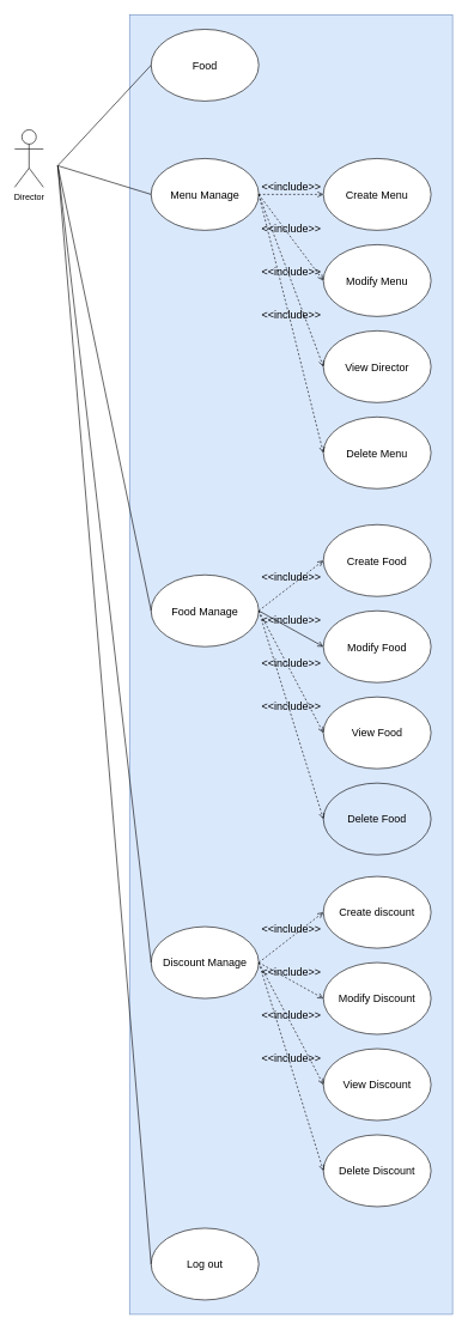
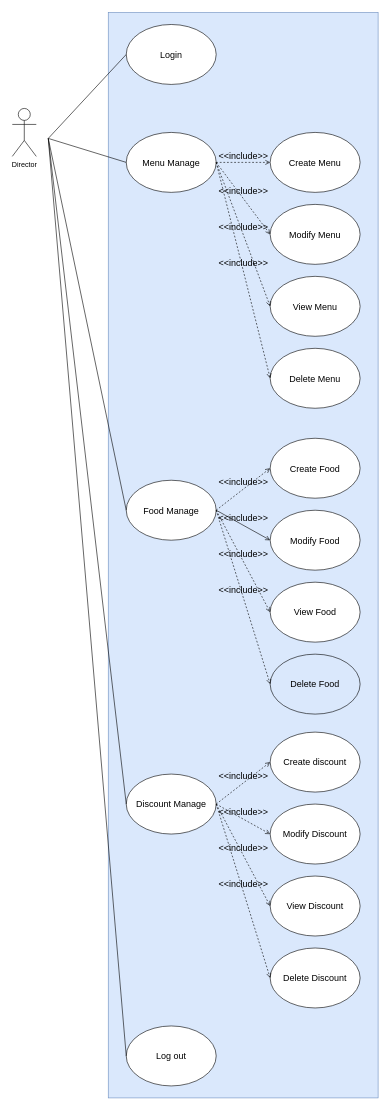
  <mxCell id="0" />
  <mxCell id="1" parent="0" />
  <mxCell id="2" value="" style="rounded=0;whiteSpace=wrap;html=1;fontSize=15;fillColor=#dae8fc;strokeColor=#6c8ebf;" vertex="1" parent="1"><mxGeometry x="180" y="20" width="450" height="1810" as="geometry" /></mxCell>
  <mxCell id="3" value="Director" style="shape=umlActor;verticalLabelPosition=bottom;verticalAlign=top;html=1;" vertex="1" parent="1"><mxGeometry x="20" y="180" width="40" height="80" as="geometry" /></mxCell>
- <mxCell id="4" value="Food" style="ellipse;whiteSpace=wrap;html=1;fontSize=15;" vertex="1" parent="1"><mxGeometry x="210" y="40" width="150" height="100" as="geometry" /></mxCell>
+ <mxCell id="4" value="Login" style="ellipse;whiteSpace=wrap;html=1;fontSize=15;" vertex="1" parent="1"><mxGeometry x="210" y="40" width="150" height="100" as="geometry" /></mxCell>
  <mxCell id="5" value="Menu Manage" style="ellipse;whiteSpace=wrap;html=1;fontSize=15;" vertex="1" parent="1"><mxGeometry x="210" y="220" width="150" height="100" as="geometry" /></mxCell>
  <mxCell id="6" value="Create Menu" style="ellipse;whiteSpace=wrap;html=1;fontSize=15;" vertex="1" parent="1"><mxGeometry x="450" y="220" width="150" height="100" as="geometry" /></mxCell>
  <mxCell id="7" value="Modify Menu" style="ellipse;whiteSpace=wrap;html=1;fontSize=15;" vertex="1" parent="1"><mxGeometry x="450" y="340" width="150" height="100" as="geometry" /></mxCell>
- <mxCell id="8" value="View Director" style="ellipse;whiteSpace=wrap;html=1;fontSize=15;" vertex="1" parent="1"><mxGeometry x="450" y="460" width="150" height="100" as="geometry" /></mxCell>
+ <mxCell id="8" value="View Menu" style="ellipse;whiteSpace=wrap;html=1;fontSize=15;" vertex="1" parent="1"><mxGeometry x="450" y="460" width="150" height="100" as="geometry" /></mxCell>
  <mxCell id="9" value="Delete Menu" style="ellipse;whiteSpace=wrap;html=1;fontSize=15;" vertex="1" parent="1"><mxGeometry x="450" y="580" width="150" height="100" as="geometry" /></mxCell>
  <mxCell id="10" value="Food Manage" style="ellipse;whiteSpace=wrap;html=1;fontSize=15;" vertex="1" parent="1"><mxGeometry x="210" y="800" width="150" height="100" as="geometry" /></mxCell>
  <mxCell id="11" value="Create Food" style="ellipse;whiteSpace=wrap;html=1;fontSize=15;" vertex="1" parent="1"><mxGeometry x="450" y="730" width="150" height="100" as="geometry" /></mxCell>
  <mxCell id="12" value="Modify Food" style="ellipse;whiteSpace=wrap;html=1;fontSize=15;" vertex="1" parent="1"><mxGeometry x="450" y="850" width="150" height="100" as="geometry" /></mxCell>
  <mxCell id="13" value="View Food" style="ellipse;whiteSpace=wrap;html=1;fontSize=15;" vertex="1" parent="1"><mxGeometry x="450" y="970" width="150" height="100" as="geometry" /></mxCell>
  <mxCell id="14" value="Delete Food" style="ellipse;whiteSpace=wrap;html=1;fontSize=15;fillColor=#dae8fc;" vertex="1" parent="1"><mxGeometry x="450" y="1090" width="150" height="100" as="geometry" /></mxCell>
  <mxCell id="15" value="Discount Manage" style="ellipse;whiteSpace=wrap;html=1;fontSize=15;" vertex="1" parent="1"><mxGeometry x="210" y="1290" width="150" height="100" as="geometry" /></mxCell>
  <mxCell id="16" value="Create discount" style="ellipse;whiteSpace=wrap;html=1;fontSize=15;" vertex="1" parent="1"><mxGeometry x="450" y="1220" width="150" height="100" as="geometry" /></mxCell>
  <mxCell id="17" value="Modify Discount" style="ellipse;whiteSpace=wrap;html=1;fontSize=15;" vertex="1" parent="1"><mxGeometry x="450" y="1340" width="150" height="100" as="geometry" /></mxCell>
  <mxCell id="18" value="View Discount" style="ellipse;whiteSpace=wrap;html=1;fontSize=15;" vertex="1" parent="1"><mxGeometry x="450" y="1460" width="150" height="100" as="geometry" /></mxCell>
  <mxCell id="19" value="Delete Discount" style="ellipse;whiteSpace=wrap;html=1;fontSize=15;" vertex="1" parent="1"><mxGeometry x="450" y="1580" width="150" height="100" as="geometry" /></mxCell>
  <mxCell id="20" value="&amp;lt;&amp;lt;include&amp;gt;&amp;gt;" style="html=1;verticalAlign=bottom;labelBackgroundColor=none;endArrow=open;endFill=0;dashed=1;fontSize=15;entryX=0;entryY=0.5;entryDx=0;entryDy=0;exitX=1;exitY=0.5;exitDx=0;exitDy=0;" edge="1" parent="1" source="15" target="19"><mxGeometry width="160" relative="1" as="geometry"><mxPoint x="200" y="1630" as="sourcePoint" /><mxPoint x="360" y="1630" as="targetPoint" /></mxGeometry></mxCell>
  <mxCell id="21" value="&amp;lt;&amp;lt;include&amp;gt;&amp;gt;" style="html=1;verticalAlign=bottom;labelBackgroundColor=none;endArrow=open;endFill=0;dashed=1;fontSize=15;entryX=0;entryY=0.5;entryDx=0;entryDy=0;exitX=1;exitY=0.5;exitDx=0;exitDy=0;" edge="1" parent="1" source="15" target="18"><mxGeometry width="160" relative="1" as="geometry"><mxPoint x="370" y="1350" as="sourcePoint" /><mxPoint x="460" y="1640" as="targetPoint" /></mxGeometry></mxCell>
  <mxCell id="22" value="&amp;lt;&amp;lt;include&amp;gt;&amp;gt;" style="html=1;verticalAlign=bottom;labelBackgroundColor=none;endArrow=open;endFill=0;dashed=1;fontSize=15;entryX=0;entryY=0.5;entryDx=0;entryDy=0;exitX=1;exitY=0.5;exitDx=0;exitDy=0;" edge="1" parent="1" source="15" target="17"><mxGeometry width="160" relative="1" as="geometry"><mxPoint x="370" y="1350" as="sourcePoint" /><mxPoint x="460" y="1520" as="targetPoint" /></mxGeometry></mxCell>
  <mxCell id="23" value="&amp;lt;&amp;lt;include&amp;gt;&amp;gt;" style="html=1;verticalAlign=bottom;labelBackgroundColor=none;endArrow=open;endFill=0;dashed=1;fontSize=15;entryX=0;entryY=0.5;entryDx=0;entryDy=0;exitX=1;exitY=0.5;exitDx=0;exitDy=0;" edge="1" parent="1" source="15" target="16"><mxGeometry width="160" relative="1" as="geometry"><mxPoint x="370" y="1350" as="sourcePoint" /><mxPoint x="460" y="1400" as="targetPoint" /></mxGeometry></mxCell>
  <mxCell id="24" value="&amp;lt;&amp;lt;include&amp;gt;&amp;gt;" style="html=1;verticalAlign=bottom;labelBackgroundColor=none;endArrow=open;endFill=0;dashed=1;fontSize=15;entryX=0;entryY=0.5;entryDx=0;entryDy=0;exitX=1;exitY=0.5;exitDx=0;exitDy=0;" edge="1" parent="1" source="10" target="14"><mxGeometry width="160" relative="1" as="geometry"><mxPoint x="370" y="1350" as="sourcePoint" /><mxPoint x="460" y="1280" as="targetPoint" /></mxGeometry></mxCell>
  <mxCell id="25" value="&amp;lt;&amp;lt;include&amp;gt;&amp;gt;" style="html=1;verticalAlign=bottom;labelBackgroundColor=none;endArrow=open;endFill=0;dashed=1;fontSize=15;exitX=1;exitY=0.5;exitDx=0;exitDy=0;" edge="1" parent="1" source="10"><mxGeometry width="160" relative="1" as="geometry"><mxPoint x="370" y="860" as="sourcePoint" /><mxPoint x="450" y="1020" as="targetPoint" /></mxGeometry></mxCell>
  <mxCell id="26" value="&amp;lt;&amp;lt;include&amp;gt;&amp;gt;" style="html=1;verticalAlign=bottom;labelBackgroundColor=none;endArrow=open;endFill=0;dashed=0;fontSize=15;exitX=1;exitY=0.5;exitDx=0;exitDy=0;entryX=0;entryY=0.5;entryDx=0;entryDy=0;" edge="1" parent="1" source="10" target="12"><mxGeometry width="160" relative="1" as="geometry"><mxPoint x="370" y="860" as="sourcePoint" /><mxPoint x="460" y="1030" as="targetPoint" /></mxGeometry></mxCell>
  <mxCell id="27" value="&amp;lt;&amp;lt;include&amp;gt;&amp;gt;" style="html=1;verticalAlign=bottom;labelBackgroundColor=none;endArrow=open;endFill=0;dashed=1;fontSize=15;exitX=1;exitY=0.5;exitDx=0;exitDy=0;entryX=0;entryY=0.5;entryDx=0;entryDy=0;" edge="1" parent="1" source="10" target="11"><mxGeometry width="160" relative="1" as="geometry"><mxPoint x="370" y="860" as="sourcePoint" /><mxPoint x="460" y="910" as="targetPoint" /></mxGeometry></mxCell>
  <mxCell id="28" value="&amp;lt;&amp;lt;include&amp;gt;&amp;gt;" style="html=1;verticalAlign=bottom;labelBackgroundColor=none;endArrow=open;endFill=0;dashed=1;fontSize=15;exitX=1;exitY=0.5;exitDx=0;exitDy=0;entryX=0;entryY=0.5;entryDx=0;entryDy=0;" edge="1" parent="1" source="5" target="9"><mxGeometry width="160" relative="1" as="geometry"><mxPoint x="370" y="860" as="sourcePoint" /><mxPoint x="460" y="790" as="targetPoint" /></mxGeometry></mxCell>
  <mxCell id="29" value="&amp;lt;&amp;lt;include&amp;gt;&amp;gt;" style="html=1;verticalAlign=bottom;labelBackgroundColor=none;endArrow=open;endFill=0;dashed=1;fontSize=15;exitX=1;exitY=0.5;exitDx=0;exitDy=0;entryX=0;entryY=0.5;entryDx=0;entryDy=0;" edge="1" parent="1" source="5" target="8"><mxGeometry width="160" relative="1" as="geometry"><mxPoint x="370" y="280" as="sourcePoint" /><mxPoint x="460" y="640" as="targetPoint" /></mxGeometry></mxCell>
  <mxCell id="30" value="&amp;lt;&amp;lt;include&amp;gt;&amp;gt;" style="html=1;verticalAlign=bottom;labelBackgroundColor=none;endArrow=open;endFill=0;dashed=1;fontSize=15;exitX=1;exitY=0.5;exitDx=0;exitDy=0;entryX=0;entryY=0.5;entryDx=0;entryDy=0;" edge="1" parent="1" source="5" target="7"><mxGeometry width="160" relative="1" as="geometry"><mxPoint x="370" y="280" as="sourcePoint" /><mxPoint x="460" y="520" as="targetPoint" /></mxGeometry></mxCell>
  <mxCell id="31" value="&amp;lt;&amp;lt;include&amp;gt;&amp;gt;" style="html=1;verticalAlign=bottom;labelBackgroundColor=none;endArrow=open;endFill=0;dashed=1;fontSize=15;exitX=1;exitY=0.5;exitDx=0;exitDy=0;entryX=0;entryY=0.5;entryDx=0;entryDy=0;" edge="1" parent="1" source="5" target="6"><mxGeometry width="160" relative="1" as="geometry"><mxPoint x="370" y="280" as="sourcePoint" /><mxPoint x="460" y="400" as="targetPoint" /></mxGeometry></mxCell>
  <mxCell id="32" value="" style="endArrow=none;html=1;fontSize=15;entryX=0;entryY=0.5;entryDx=0;entryDy=0;" edge="1" parent="1" target="4"><mxGeometry width="50" height="50" relative="1" as="geometry"><mxPoint x="80" y="230" as="sourcePoint" /><mxPoint x="310" y="310" as="targetPoint" /></mxGeometry></mxCell>
  <mxCell id="33" value="" style="endArrow=none;html=1;fontSize=15;entryX=0;entryY=0.5;entryDx=0;entryDy=0;" edge="1" parent="1" target="5"><mxGeometry width="50" height="50" relative="1" as="geometry"><mxPoint x="80" y="230" as="sourcePoint" /><mxPoint x="220" y="100" as="targetPoint" /></mxGeometry></mxCell>
  <mxCell id="34" value="" style="endArrow=none;html=1;fontSize=15;entryX=0;entryY=0.5;entryDx=0;entryDy=0;" edge="1" parent="1" target="10"><mxGeometry width="50" height="50" relative="1" as="geometry"><mxPoint x="80" y="230" as="sourcePoint" /><mxPoint x="230" y="110" as="targetPoint" /></mxGeometry></mxCell>
  <mxCell id="35" value="" style="endArrow=none;html=1;fontSize=15;entryX=0;entryY=0.5;entryDx=0;entryDy=0;" edge="1" parent="1" target="15"><mxGeometry width="50" height="50" relative="1" as="geometry"><mxPoint x="80" y="230" as="sourcePoint" /><mxPoint x="240" y="120" as="targetPoint" /></mxGeometry></mxCell>
  <mxCell id="36" value="Log out" style="ellipse;whiteSpace=wrap;html=1;fontSize=15;" vertex="1" parent="1"><mxGeometry x="210" y="1710" width="150" height="100" as="geometry" /></mxCell>
  <mxCell id="37" value="" style="endArrow=none;html=1;fontSize=15;entryX=0;entryY=0.5;entryDx=0;entryDy=0;" edge="1" parent="1" target="36"><mxGeometry width="50" height="50" relative="1" as="geometry"><mxPoint x="80" y="230" as="sourcePoint" /><mxPoint x="220" y="1350" as="targetPoint" /></mxGeometry></mxCell>
